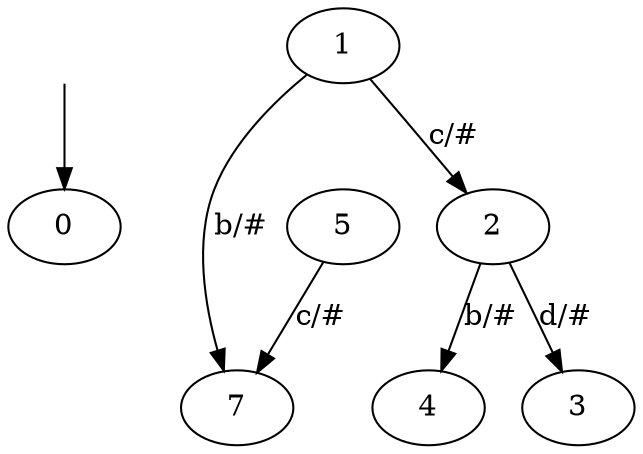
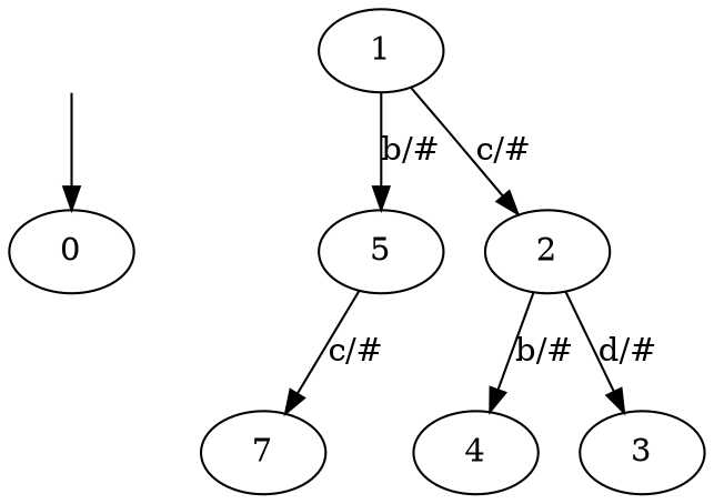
  digraph {
    "" [shape=none]
    0
    1
    5
    2
    7
    4
    3
    "" -> 0
-   1 -> 7 [label="b/#"]
+   1 -> 5 [label="b/#"]
    1 -> 2 [label="c/#"]
    5 -> 7 [label="c/#"]
    2 -> 4 [label="b/#"]
    2 -> 3 [label="d/#"]
  }
